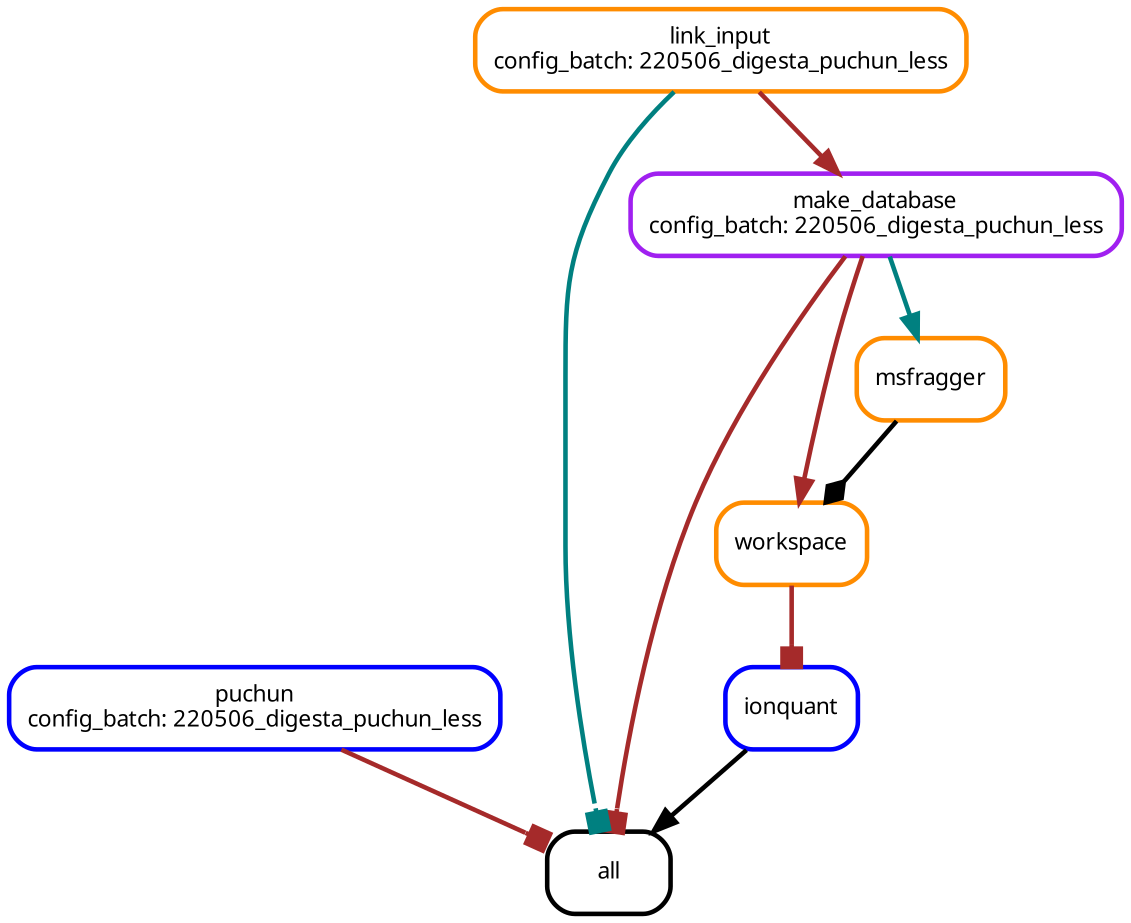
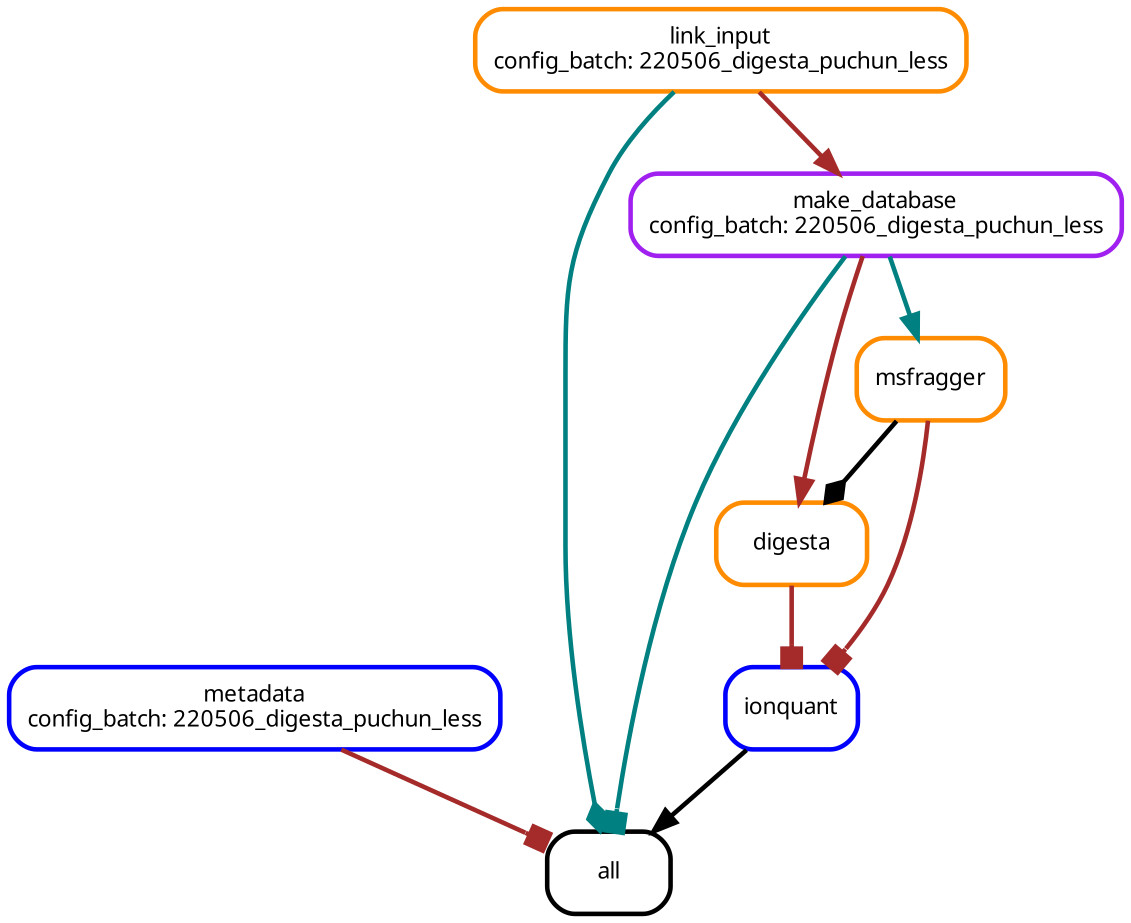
  digraph {
    bgcolor=white
    node [color=darkorange fontname=sans fontsize=10 penwidth=2 shape=box style=rounded]
    edge [arrowhead=box color=brown penwidth=2]
    n1 [color=black label=all]
-   n2 [color=blue label="puchun\nconfig_batch: 220506_digesta_puchun_less"]
+   n2 [color=blue label="metadata\nconfig_batch: 220506_digesta_puchun_less"]
    n3 [color=purple label="make_database\nconfig_batch: 220506_digesta_puchun_less"]
-   n4 [label=workspace]
+   n4 [label=digesta]
    n5 [label=msfragger]
    n6 [color=blue label=ionquant]
    n7 [label="link_input\nconfig_batch: 220506_digesta_puchun_less"]
    n2 -> n1
-   n3 -> n1
+   n3 -> n1 [color=teal]
    n3 -> n4 [arrowhead=normal]
    n3 -> n5 [arrowhead=normal color=teal]
    n4 -> n6
    n5 -> n4 [arrowhead=diamond color=black]
+   n5 -> n6
    n6 -> n1 [arrowhead=normal color=black]
-   n7 -> n1 [color=teal]
+   n7 -> n1 [arrowhead=diamond color=teal]
    n7 -> n3 [arrowhead=normal]
  }
